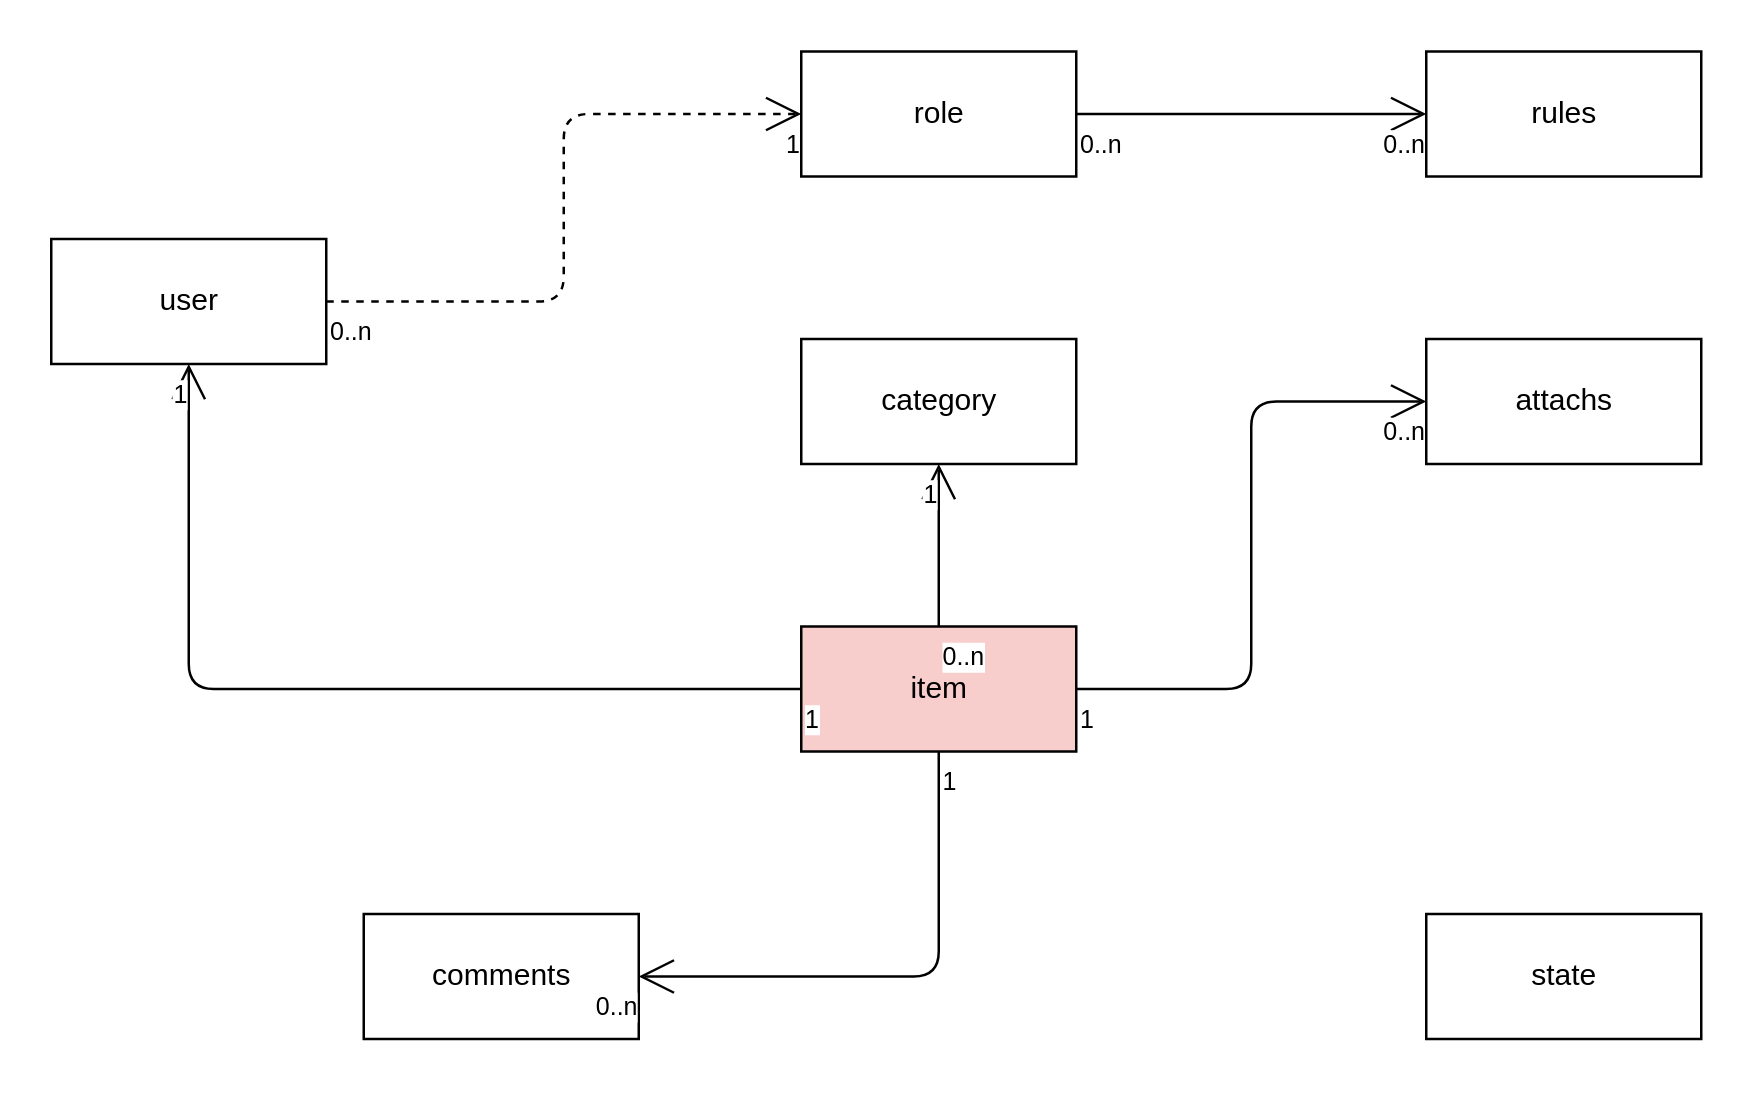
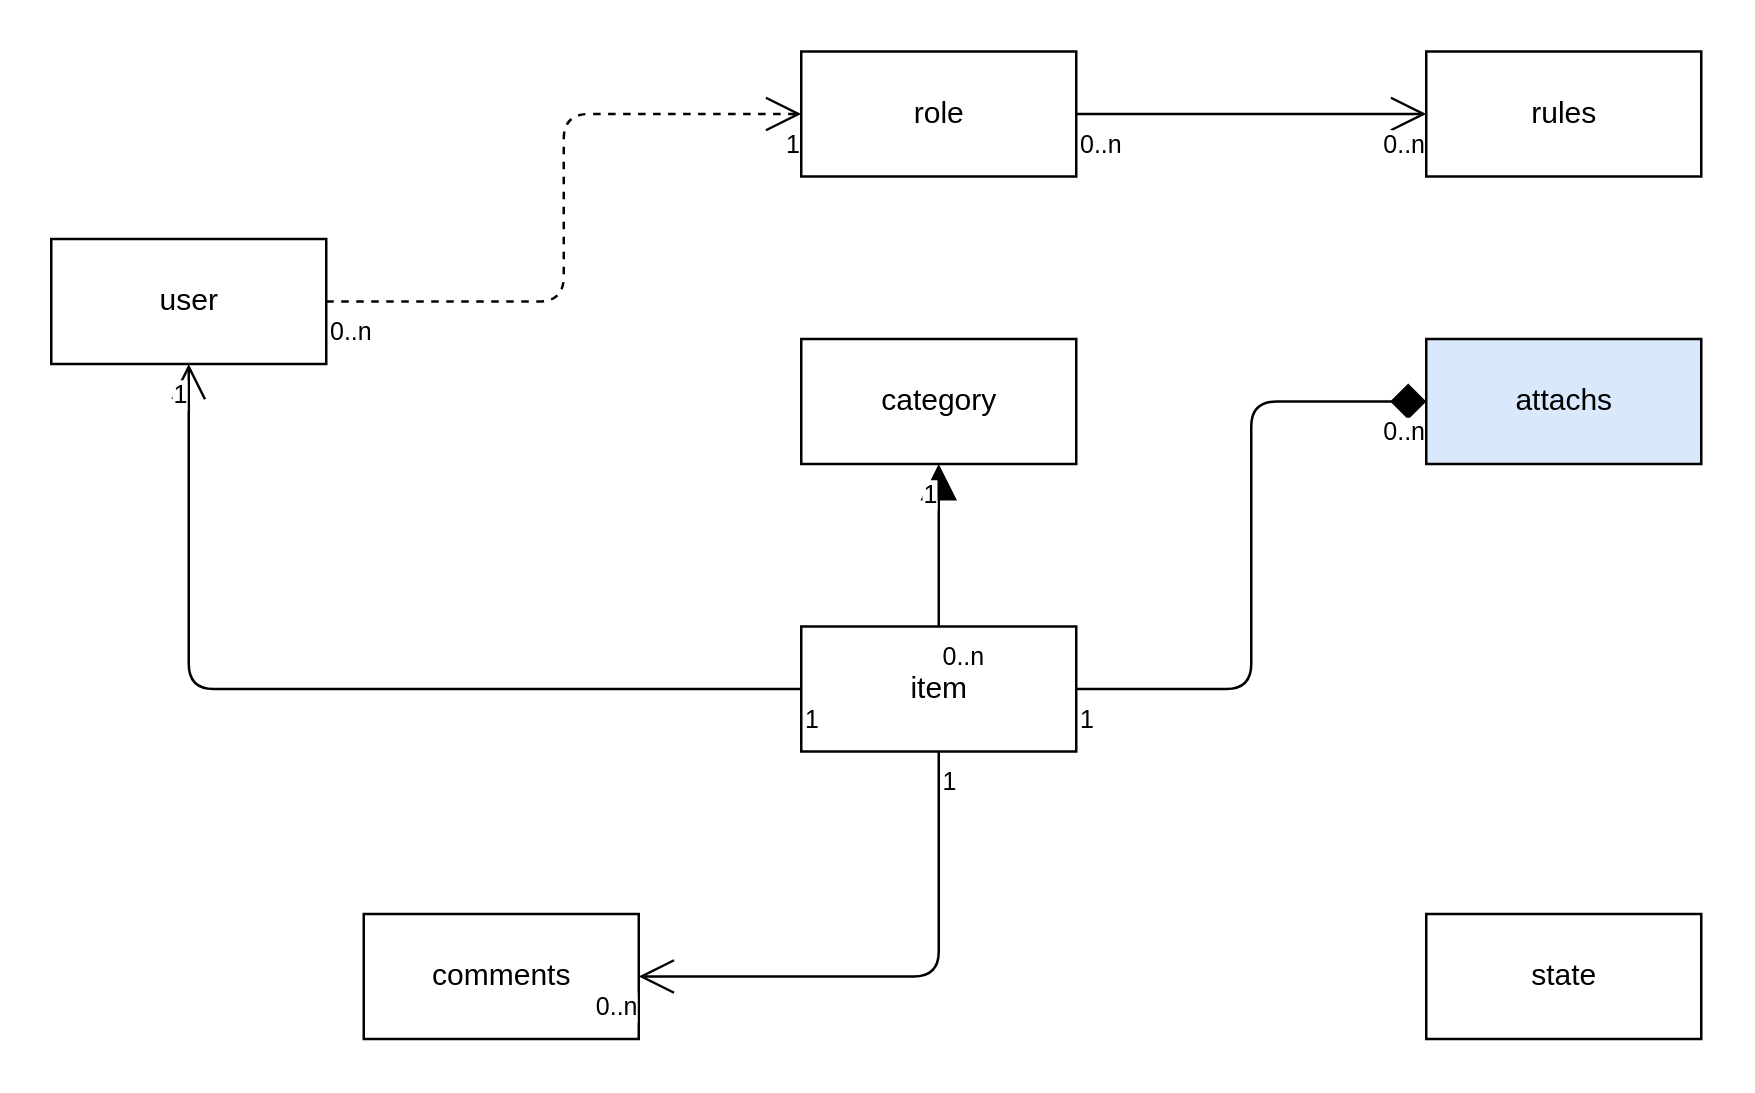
  <mxCell id="0" />
  <mxCell id="1" parent="0" />
  <mxCell id="2" value="" style="endArrow=open;html=1;endSize=12;startArrow=none;startSize=14;startFill=0;edgeStyle=orthogonalEdgeStyle;entryX=0;entryY=0.5;entryDx=0;entryDy=0;exitX=1;exitY=0.5;exitDx=0;exitDy=0;dashed=1;" edge="1" parent="1" source="5" target="6"><mxGeometry relative="1" as="geometry"><mxPoint x="160" y="129" as="sourcePoint" /><mxPoint x="350" y="129" as="targetPoint" /></mxGeometry></mxCell>
  <mxCell id="3" value="0..n" style="resizable=0;html=1;align=left;verticalAlign=top;labelBackgroundColor=#ffffff;fontSize=10;" connectable="0" vertex="1" parent="2"><mxGeometry x="-1" relative="1" as="geometry" /></mxCell>
  <mxCell id="4" value="1" style="resizable=0;html=1;align=right;verticalAlign=top;labelBackgroundColor=#ffffff;fontSize=10;" connectable="0" vertex="1" parent="2"><mxGeometry x="1" relative="1" as="geometry" /></mxCell>
  <mxCell id="5" value="user&lt;br&gt;" style="html=1;" vertex="1" parent="1"><mxGeometry x="20" y="95" width="110" height="50" as="geometry" /></mxCell>
  <mxCell id="6" value="role&lt;br&gt;" style="html=1;" vertex="1" parent="1"><mxGeometry x="320" y="20" width="110" height="50" as="geometry" /></mxCell>
  <mxCell id="7" value="rules&lt;br&gt;" style="html=1;" vertex="1" parent="1"><mxGeometry x="570" y="20" width="110" height="50" as="geometry" /></mxCell>
- <mxCell id="8" value="item&lt;br&gt;" style="html=1;fillColor=#f8cecc;" vertex="1" parent="1"><mxGeometry x="320" y="250" width="110" height="50" as="geometry" /></mxCell>
+ <mxCell id="8" value="item&lt;br&gt;" style="html=1;" vertex="1" parent="1"><mxGeometry x="320" y="250" width="110" height="50" as="geometry" /></mxCell>
  <mxCell id="9" value="comments&lt;br&gt;" style="html=1;" vertex="1" parent="1"><mxGeometry x="145" y="365" width="110" height="50" as="geometry" /></mxCell>
- <mxCell id="10" value="attachs&lt;br&gt;" style="html=1;" vertex="1" parent="1"><mxGeometry x="570" y="135" width="110" height="50" as="geometry" /></mxCell>
+ <mxCell id="10" value="attachs&lt;br&gt;" style="html=1;fillColor=#dae8fc;" vertex="1" parent="1"><mxGeometry x="570" y="135" width="110" height="50" as="geometry" /></mxCell>
  <mxCell id="11" value="category&lt;br&gt;" style="html=1;" vertex="1" parent="1"><mxGeometry x="320" y="135" width="110" height="50" as="geometry" /></mxCell>
  <mxCell id="12" value="state&lt;br&gt;" style="html=1;" vertex="1" parent="1"><mxGeometry x="570" y="365" width="110" height="50" as="geometry" /></mxCell>
  <mxCell id="13" value="" style="endArrow=open;html=1;endSize=12;startArrow=none;startSize=14;startFill=0;edgeStyle=orthogonalEdgeStyle;exitX=1;exitY=0.5;exitDx=0;exitDy=0;entryX=0;entryY=0.5;entryDx=0;entryDy=0;" edge="1" parent="1" source="6" target="7"><mxGeometry relative="1" as="geometry"><mxPoint x="505" y="70" as="sourcePoint" /><mxPoint x="600" y="70" as="targetPoint" /></mxGeometry></mxCell>
  <mxCell id="14" value="0..n" style="resizable=0;html=1;align=left;verticalAlign=top;labelBackgroundColor=#ffffff;fontSize=10;" connectable="0" vertex="1" parent="13"><mxGeometry x="-1" relative="1" as="geometry" /></mxCell>
  <mxCell id="15" value="0..n" style="resizable=0;html=1;align=right;verticalAlign=top;labelBackgroundColor=#ffffff;fontSize=10;" connectable="0" vertex="1" parent="13"><mxGeometry x="1" relative="1" as="geometry" /></mxCell>
  <mxCell id="16" value="" style="endArrow=open;html=1;endSize=12;startArrow=none;startSize=14;startFill=0;edgeStyle=orthogonalEdgeStyle;exitX=0.5;exitY=1;exitDx=0;exitDy=0;entryX=1;entryY=0.5;entryDx=0;entryDy=0;" edge="1" parent="1" source="8" target="9"><mxGeometry relative="1" as="geometry"><mxPoint x="100" y="535" as="sourcePoint" /><mxPoint x="360" y="355" as="targetPoint" /></mxGeometry></mxCell>
  <mxCell id="17" value="1" style="resizable=0;html=1;align=left;verticalAlign=top;labelBackgroundColor=#ffffff;fontSize=10;" connectable="0" vertex="1" parent="16"><mxGeometry x="-1" relative="1" as="geometry" /></mxCell>
  <mxCell id="18" value="0..n" style="resizable=0;html=1;align=right;verticalAlign=top;labelBackgroundColor=#ffffff;fontSize=10;" connectable="0" vertex="1" parent="16"><mxGeometry x="1" relative="1" as="geometry" /></mxCell>
- <mxCell id="19" value="" style="endArrow=open;html=1;endSize=12;startArrow=none;startSize=14;startFill=0;edgeStyle=orthogonalEdgeStyle;exitX=1;exitY=0.5;exitDx=0;exitDy=0;entryX=0;entryY=0.5;entryDx=0;entryDy=0;" edge="1" parent="1" source="8" target="10"><mxGeometry relative="1" as="geometry"><mxPoint x="550" y="288" as="sourcePoint" /><mxPoint x="550" y="388" as="targetPoint" /></mxGeometry></mxCell>
+ <mxCell id="19" value="" style="endArrow=diamond;html=1;endSize=12;startArrow=none;startSize=14;startFill=0;edgeStyle=orthogonalEdgeStyle;exitX=1;exitY=0.5;exitDx=0;exitDy=0;entryX=0;entryY=0.5;entryDx=0;entryDy=0;" edge="1" parent="1" source="8" target="10"><mxGeometry relative="1" as="geometry"><mxPoint x="550" y="288" as="sourcePoint" /><mxPoint x="550" y="388" as="targetPoint" /></mxGeometry></mxCell>
  <mxCell id="20" value="1" style="resizable=0;html=1;align=left;verticalAlign=top;labelBackgroundColor=#ffffff;fontSize=10;" connectable="0" vertex="1" parent="19"><mxGeometry x="-1" relative="1" as="geometry" /></mxCell>
  <mxCell id="21" value="0..n" style="resizable=0;html=1;align=right;verticalAlign=top;labelBackgroundColor=#ffffff;fontSize=10;" connectable="0" vertex="1" parent="19"><mxGeometry x="1" relative="1" as="geometry" /></mxCell>
- <mxCell id="22" value="" style="endArrow=open;html=1;endSize=12;startArrow=none;startSize=14;startFill=0;edgeStyle=orthogonalEdgeStyle;entryX=0.5;entryY=1;entryDx=0;entryDy=0;exitX=0.5;exitY=0;exitDx=0;exitDy=0;" edge="1" parent="1" source="8" target="11"><mxGeometry relative="1" as="geometry"><mxPoint x="580" y="595" as="sourcePoint" /><mxPoint x="830" y="545" as="targetPoint" /></mxGeometry></mxCell>
+ <mxCell id="22" value="" style="endArrow=block;html=1;endSize=12;startArrow=none;startSize=14;startFill=0;edgeStyle=orthogonalEdgeStyle;entryX=0.5;entryY=1;entryDx=0;entryDy=0;exitX=0.5;exitY=0;exitDx=0;exitDy=0;" edge="1" parent="1" source="8" target="11"><mxGeometry relative="1" as="geometry"><mxPoint x="580" y="595" as="sourcePoint" /><mxPoint x="830" y="545" as="targetPoint" /></mxGeometry></mxCell>
  <mxCell id="23" value="0..n" style="resizable=0;html=1;align=left;verticalAlign=top;labelBackgroundColor=#ffffff;fontSize=10;" connectable="0" vertex="1" parent="22"><mxGeometry x="-1" relative="1" as="geometry" /></mxCell>
  <mxCell id="24" value="1" style="resizable=0;html=1;align=right;verticalAlign=top;labelBackgroundColor=#ffffff;fontSize=10;" connectable="0" vertex="1" parent="22"><mxGeometry x="1" relative="1" as="geometry" /></mxCell>
  <mxCell id="25" value="" style="endArrow=open;html=1;endSize=12;startArrow=none;startSize=14;startFill=0;edgeStyle=orthogonalEdgeStyle;exitX=0;exitY=0.5;exitDx=0;exitDy=0;entryX=0.5;entryY=1;entryDx=0;entryDy=0;" edge="1" parent="1" source="8" target="5"><mxGeometry relative="1" as="geometry"><mxPoint x="215" y="250" as="sourcePoint" /><mxPoint x="120" y="340" as="targetPoint" /></mxGeometry></mxCell>
  <mxCell id="26" value="1" style="resizable=0;html=1;align=left;verticalAlign=top;labelBackgroundColor=#ffffff;fontSize=10;" connectable="0" vertex="1" parent="25"><mxGeometry x="-1" relative="1" as="geometry" /></mxCell>
  <mxCell id="27" value="1" style="resizable=0;html=1;align=right;verticalAlign=top;labelBackgroundColor=#ffffff;fontSize=10;" connectable="0" vertex="1" parent="25"><mxGeometry x="1" relative="1" as="geometry" /></mxCell>
